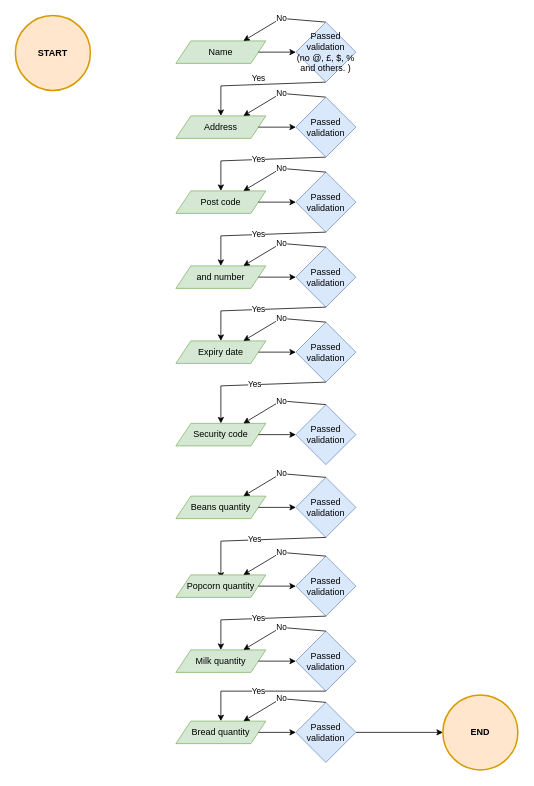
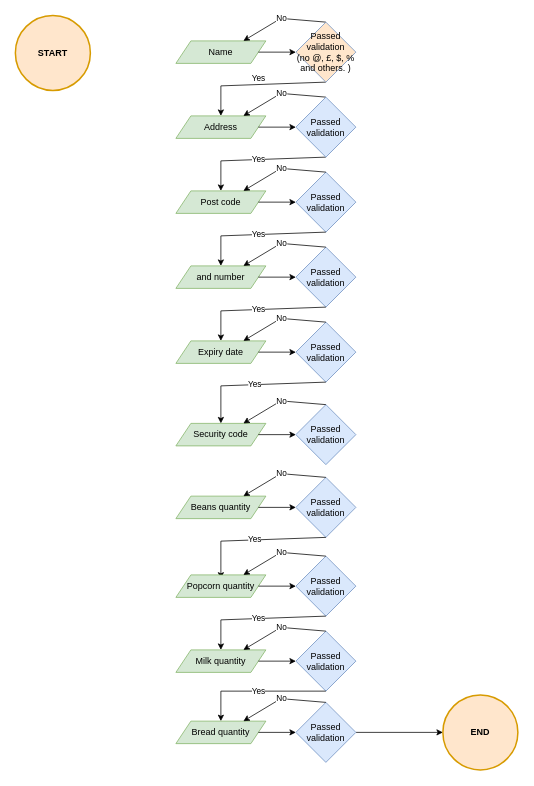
  <mxCell id="0" />
  <mxCell id="1" parent="0" />
  <mxCell id="2" value="&lt;b&gt;START&lt;/b&gt;" style="strokeWidth=2;html=1;shape=mxgraph.flowchart.start_2;whiteSpace=wrap;fillColor=#ffe6cc;strokeColor=#d79b00;" vertex="1" parent="1"><mxGeometry x="20" y="20" width="100" height="100" as="geometry" /></mxCell>
  <mxCell id="3" value="END" style="strokeWidth=2;html=1;shape=mxgraph.flowchart.start_2;whiteSpace=wrap;fontStyle=1;fillColor=#ffe6cc;strokeColor=#d79b00;" vertex="1" parent="1"><mxGeometry x="590" y="926" width="100" height="100" as="geometry" /></mxCell>
  <mxCell id="4" value="Name" style="shape=parallelogram;perimeter=parallelogramPerimeter;whiteSpace=wrap;html=1;fixedSize=1;strokeWidth=1;fillColor=#d5e8d4;strokeColor=#82b366;" vertex="1" parent="1"><mxGeometry x="234" y="54" width="120" height="30" as="geometry" /></mxCell>
  <mxCell id="5" value="" style="edgeStyle=orthogonalEdgeStyle;rounded=0;orthogonalLoop=1;jettySize=auto;html=1;entryX=0;entryY=0.5;entryDx=0;entryDy=0;" edge="1" parent="1" source="4" target="31"><mxGeometry relative="1" as="geometry"><mxPoint x="394" y="69" as="targetPoint" /></mxGeometry></mxCell>
  <mxCell id="6" value="No" style="endArrow=classic;html=1;rounded=0;exitX=0.5;exitY=0;exitDx=0;exitDy=0;entryX=0.75;entryY=0;entryDx=0;entryDy=0;" edge="1" parent="1" source="31" target="4"><mxGeometry width="50" height="50" relative="1" as="geometry"><mxPoint x="434" y="29" as="sourcePoint" /><mxPoint x="324" y="44" as="targetPoint" /><Array as="points"><mxPoint x="374" y="24" /></Array></mxGeometry></mxCell>
  <mxCell id="7" value="Yes" style="endArrow=classic;html=1;rounded=0;entryX=0.5;entryY=0;entryDx=0;entryDy=0;exitX=0.5;exitY=1;exitDx=0;exitDy=0;" edge="1" parent="1" source="31" target="8"><mxGeometry x="-0.003" y="-8" width="50" height="50" relative="1" as="geometry"><mxPoint x="434" y="109" as="sourcePoint" /><mxPoint x="294" y="144" as="targetPoint" /><Array as="points"><mxPoint x="294" y="114" /></Array><mxPoint as="offset" /></mxGeometry></mxCell>
  <mxCell id="8" value="Address" style="shape=parallelogram;perimeter=parallelogramPerimeter;whiteSpace=wrap;html=1;fixedSize=1;strokeWidth=1;fillColor=#d5e8d4;strokeColor=#82b366;" vertex="1" parent="1"><mxGeometry x="234" y="154" width="120" height="30" as="geometry" /></mxCell>
  <mxCell id="9" value="" style="edgeStyle=orthogonalEdgeStyle;rounded=0;orthogonalLoop=1;jettySize=auto;html=1;entryX=0;entryY=0.5;entryDx=0;entryDy=0;" edge="1" parent="1" source="8" target="32"><mxGeometry relative="1" as="geometry"><mxPoint x="394" y="169" as="targetPoint" /></mxGeometry></mxCell>
  <mxCell id="10" value="No" style="endArrow=classic;html=1;rounded=0;exitX=0.5;exitY=0;exitDx=0;exitDy=0;entryX=0.75;entryY=0;entryDx=0;entryDy=0;" edge="1" parent="1" source="32" target="8"><mxGeometry width="50" height="50" relative="1" as="geometry"><mxPoint x="434" y="129" as="sourcePoint" /><mxPoint x="324" y="144" as="targetPoint" /><Array as="points"><mxPoint x="374" y="124" /></Array></mxGeometry></mxCell>
  <mxCell id="11" value="Yes" style="endArrow=classic;html=1;rounded=0;exitX=0.5;exitY=1;exitDx=0;exitDy=0;entryX=0.5;entryY=0;entryDx=0;entryDy=0;" edge="1" parent="1" source="32" target="12"><mxGeometry width="50" height="50" relative="1" as="geometry"><mxPoint x="434" y="209" as="sourcePoint" /><mxPoint x="294" y="244" as="targetPoint" /><Array as="points"><mxPoint x="294" y="214" /></Array></mxGeometry></mxCell>
  <mxCell id="12" value="Post code" style="shape=parallelogram;perimeter=parallelogramPerimeter;whiteSpace=wrap;html=1;fixedSize=1;strokeWidth=1;fillColor=#d5e8d4;strokeColor=#82b366;" vertex="1" parent="1"><mxGeometry x="234" y="254" width="120" height="30" as="geometry" /></mxCell>
  <mxCell id="13" value="Passed validation" style="rhombus;whiteSpace=wrap;html=1;strokeWidth=1;fillColor=#dae8fc;strokeColor=#6c8ebf;" vertex="1" parent="1"><mxGeometry x="394" y="229" width="80" height="80" as="geometry" /></mxCell>
  <mxCell id="14" value="" style="edgeStyle=orthogonalEdgeStyle;rounded=0;orthogonalLoop=1;jettySize=auto;html=1;" edge="1" parent="1" source="12" target="13"><mxGeometry relative="1" as="geometry" /></mxCell>
  <mxCell id="15" value="No" style="endArrow=classic;html=1;rounded=0;exitX=0.5;exitY=0;exitDx=0;exitDy=0;entryX=0.75;entryY=0;entryDx=0;entryDy=0;" edge="1" parent="1" source="13" target="12"><mxGeometry width="50" height="50" relative="1" as="geometry"><mxPoint x="534" y="324" as="sourcePoint" /><mxPoint x="324" y="244" as="targetPoint" /><Array as="points"><mxPoint x="374" y="224" /></Array></mxGeometry></mxCell>
  <mxCell id="16" value="Yes" style="endArrow=classic;html=1;rounded=0;exitX=0.5;exitY=1;exitDx=0;exitDy=0;entryX=0.5;entryY=0;entryDx=0;entryDy=0;" edge="1" parent="1" source="13" target="17"><mxGeometry width="50" height="50" relative="1" as="geometry"><mxPoint x="434" y="334" as="sourcePoint" /><mxPoint x="294" y="344" as="targetPoint" /><Array as="points"><mxPoint x="294" y="314" /></Array></mxGeometry></mxCell>
  <mxCell id="17" value="and number" style="shape=parallelogram;perimeter=parallelogramPerimeter;whiteSpace=wrap;html=1;fixedSize=1;strokeWidth=1;fillColor=#d5e8d4;strokeColor=#82b366;" vertex="1" parent="1"><mxGeometry x="234" y="354" width="120" height="30" as="geometry" /></mxCell>
  <mxCell id="18" value="Passed validation" style="rhombus;whiteSpace=wrap;html=1;strokeWidth=1;fillColor=#dae8fc;strokeColor=#6c8ebf;" vertex="1" parent="1"><mxGeometry x="394" y="329" width="80" height="80" as="geometry" /></mxCell>
  <mxCell id="19" value="" style="edgeStyle=orthogonalEdgeStyle;rounded=0;orthogonalLoop=1;jettySize=auto;html=1;" edge="1" parent="1" source="17" target="18"><mxGeometry relative="1" as="geometry" /></mxCell>
  <mxCell id="20" value="No" style="endArrow=classic;html=1;rounded=0;exitX=0.5;exitY=0;exitDx=0;exitDy=0;entryX=0.75;entryY=0;entryDx=0;entryDy=0;" edge="1" parent="1" source="18" target="17"><mxGeometry width="50" height="50" relative="1" as="geometry"><mxPoint x="534" y="424" as="sourcePoint" /><mxPoint x="324" y="344" as="targetPoint" /><Array as="points"><mxPoint x="374" y="324" /></Array></mxGeometry></mxCell>
  <mxCell id="21" value="Yes" style="endArrow=classic;html=1;rounded=0;exitX=0.5;exitY=1;exitDx=0;exitDy=0;entryX=0.5;entryY=0;entryDx=0;entryDy=0;" edge="1" parent="1" source="18" target="22"><mxGeometry width="50" height="50" relative="1" as="geometry"><mxPoint x="434" y="434" as="sourcePoint" /><mxPoint x="294" y="464" as="targetPoint" /><Array as="points"><mxPoint x="294" y="414" /></Array></mxGeometry></mxCell>
  <mxCell id="22" value="Expiry date" style="shape=parallelogram;perimeter=parallelogramPerimeter;whiteSpace=wrap;html=1;fixedSize=1;strokeWidth=1;fillColor=#d5e8d4;strokeColor=#82b366;" vertex="1" parent="1"><mxGeometry x="234" y="454" width="120" height="30" as="geometry" /></mxCell>
  <mxCell id="23" value="Passed validation" style="rhombus;whiteSpace=wrap;html=1;strokeWidth=1;fillColor=#dae8fc;strokeColor=#6c8ebf;" vertex="1" parent="1"><mxGeometry x="394" y="429" width="80" height="80" as="geometry" /></mxCell>
  <mxCell id="24" value="" style="edgeStyle=orthogonalEdgeStyle;rounded=0;orthogonalLoop=1;jettySize=auto;html=1;" edge="1" parent="1" source="22" target="23"><mxGeometry relative="1" as="geometry" /></mxCell>
  <mxCell id="25" value="No" style="endArrow=classic;html=1;rounded=0;exitX=0.5;exitY=0;exitDx=0;exitDy=0;entryX=0.75;entryY=0;entryDx=0;entryDy=0;" edge="1" parent="1" source="23" target="22"><mxGeometry width="50" height="50" relative="1" as="geometry"><mxPoint x="534" y="524" as="sourcePoint" /><mxPoint x="324" y="444" as="targetPoint" /><Array as="points"><mxPoint x="374" y="424" /></Array></mxGeometry></mxCell>
  <mxCell id="26" value="Yes" style="endArrow=classic;html=1;rounded=0;exitX=0.5;exitY=1;exitDx=0;exitDy=0;entryX=0.5;entryY=0;entryDx=0;entryDy=0;" edge="1" parent="1" source="23" target="27"><mxGeometry width="50" height="50" relative="1" as="geometry"><mxPoint x="434" y="534" as="sourcePoint" /><mxPoint x="294" y="564" as="targetPoint" /><Array as="points"><mxPoint x="294" y="514" /></Array></mxGeometry></mxCell>
  <mxCell id="27" value="Security code" style="shape=parallelogram;perimeter=parallelogramPerimeter;whiteSpace=wrap;html=1;fixedSize=1;strokeWidth=1;fillColor=#d5e8d4;strokeColor=#82b366;" vertex="1" parent="1"><mxGeometry x="234" y="564" width="120" height="30" as="geometry" /></mxCell>
  <mxCell id="28" value="Passed validation" style="rhombus;whiteSpace=wrap;html=1;strokeWidth=1;fillColor=#dae8fc;strokeColor=#6c8ebf;" vertex="1" parent="1"><mxGeometry x="394" y="539" width="80" height="80" as="geometry" /></mxCell>
  <mxCell id="29" value="" style="edgeStyle=orthogonalEdgeStyle;rounded=0;orthogonalLoop=1;jettySize=auto;html=1;" edge="1" parent="1" source="27" target="28"><mxGeometry relative="1" as="geometry" /></mxCell>
  <mxCell id="30" value="No" style="endArrow=classic;html=1;rounded=0;exitX=0.5;exitY=0;exitDx=0;exitDy=0;entryX=0.75;entryY=0;entryDx=0;entryDy=0;" edge="1" parent="1" source="28" target="27"><mxGeometry width="50" height="50" relative="1" as="geometry"><mxPoint x="534" y="634" as="sourcePoint" /><mxPoint x="324" y="554" as="targetPoint" /><Array as="points"><mxPoint x="374" y="534" /></Array></mxGeometry></mxCell>
- <mxCell id="31" value="Passed validation (no&amp;nbsp;@, £, $, % and others. )" style="rhombus;whiteSpace=wrap;html=1;strokeWidth=1;fillColor=#dae8fc;strokeColor=#6c8ebf;" vertex="1" parent="1"><mxGeometry x="394" y="29" width="80" height="80" as="geometry" /></mxCell>
+ <mxCell id="31" value="Passed validation (no&amp;nbsp;@, £, $, % and others. )" style="rhombus;whiteSpace=wrap;html=1;strokeWidth=1;fillColor=#ffe6cc;strokeColor=#6c8ebf;" vertex="1" parent="1"><mxGeometry x="394" y="29" width="80" height="80" as="geometry" /></mxCell>
  <mxCell id="32" value="Passed validation" style="rhombus;whiteSpace=wrap;html=1;strokeWidth=1;fillColor=#dae8fc;strokeColor=#6c8ebf;" vertex="1" parent="1"><mxGeometry x="394" y="129" width="80" height="80" as="geometry" /></mxCell>
  <mxCell id="33" value="Beans quantity" style="shape=parallelogram;perimeter=parallelogramPerimeter;whiteSpace=wrap;html=1;fixedSize=1;strokeWidth=1;fillColor=#d5e8d4;strokeColor=#82b366;" vertex="1" parent="1"><mxGeometry x="234" y="661" width="120" height="30" as="geometry" /></mxCell>
  <mxCell id="34" value="Passed validation" style="rhombus;whiteSpace=wrap;html=1;strokeWidth=1;fillColor=#dae8fc;strokeColor=#6c8ebf;" vertex="1" parent="1"><mxGeometry x="394" y="636" width="80" height="80" as="geometry" /></mxCell>
  <mxCell id="35" value="" style="edgeStyle=orthogonalEdgeStyle;rounded=0;orthogonalLoop=1;jettySize=auto;html=1;" edge="1" parent="1" source="33" target="34"><mxGeometry relative="1" as="geometry" /></mxCell>
  <mxCell id="36" value="No" style="endArrow=classic;html=1;rounded=0;exitX=0.5;exitY=0;exitDx=0;exitDy=0;entryX=0.75;entryY=0;entryDx=0;entryDy=0;" edge="1" parent="1" source="34" target="33"><mxGeometry width="50" height="50" relative="1" as="geometry"><mxPoint x="534" y="731" as="sourcePoint" /><mxPoint x="324" y="651" as="targetPoint" /><Array as="points"><mxPoint x="374" y="631" /></Array></mxGeometry></mxCell>
  <mxCell id="37" value="Yes" style="endArrow=classic;html=1;rounded=0;exitX=0.5;exitY=1;exitDx=0;exitDy=0;entryX=0.5;entryY=0.167;entryDx=0;entryDy=0;entryPerimeter=0;" edge="1" parent="1" source="34" target="38"><mxGeometry width="50" height="50" relative="1" as="geometry"><mxPoint x="434" y="741" as="sourcePoint" /><mxPoint x="294" y="761" as="targetPoint" /><Array as="points"><mxPoint x="294" y="721" /></Array></mxGeometry></mxCell>
  <mxCell id="38" value="Popcorn quantity" style="shape=parallelogram;perimeter=parallelogramPerimeter;whiteSpace=wrap;html=1;fixedSize=1;strokeWidth=1;fillColor=#d5e8d4;strokeColor=#82b366;" vertex="1" parent="1"><mxGeometry x="234" y="766" width="120" height="30" as="geometry" /></mxCell>
  <mxCell id="39" value="Passed validation" style="rhombus;whiteSpace=wrap;html=1;strokeWidth=1;fillColor=#dae8fc;strokeColor=#6c8ebf;" vertex="1" parent="1"><mxGeometry x="394" y="741" width="80" height="80" as="geometry" /></mxCell>
  <mxCell id="40" value="" style="edgeStyle=orthogonalEdgeStyle;rounded=0;orthogonalLoop=1;jettySize=auto;html=1;" edge="1" parent="1" source="38" target="39"><mxGeometry relative="1" as="geometry" /></mxCell>
  <mxCell id="41" value="No" style="endArrow=classic;html=1;rounded=0;exitX=0.5;exitY=0;exitDx=0;exitDy=0;entryX=0.75;entryY=0;entryDx=0;entryDy=0;" edge="1" parent="1" source="39" target="38"><mxGeometry width="50" height="50" relative="1" as="geometry"><mxPoint x="534" y="836" as="sourcePoint" /><mxPoint x="324" y="756" as="targetPoint" /><Array as="points"><mxPoint x="374" y="736" /></Array></mxGeometry></mxCell>
  <mxCell id="42" value="Yes" style="endArrow=classic;html=1;rounded=0;exitX=0.5;exitY=1;exitDx=0;exitDy=0;entryX=0.5;entryY=0;entryDx=0;entryDy=0;" edge="1" parent="1" source="39" target="43"><mxGeometry width="50" height="50" relative="1" as="geometry"><mxPoint x="434" y="846" as="sourcePoint" /><mxPoint x="294" y="866" as="targetPoint" /><Array as="points"><mxPoint x="294" y="826" /></Array></mxGeometry></mxCell>
  <mxCell id="43" value="Milk quantity" style="shape=parallelogram;perimeter=parallelogramPerimeter;whiteSpace=wrap;html=1;fixedSize=1;strokeWidth=1;fillColor=#d5e8d4;strokeColor=#82b366;" vertex="1" parent="1"><mxGeometry x="234" y="866" width="120" height="30" as="geometry" /></mxCell>
  <mxCell id="44" value="Passed validation" style="rhombus;whiteSpace=wrap;html=1;strokeWidth=1;fillColor=#dae8fc;strokeColor=#6c8ebf;" vertex="1" parent="1"><mxGeometry x="394" y="841" width="80" height="80" as="geometry" /></mxCell>
  <mxCell id="45" value="" style="edgeStyle=orthogonalEdgeStyle;rounded=0;orthogonalLoop=1;jettySize=auto;html=1;" edge="1" parent="1" source="43" target="44"><mxGeometry relative="1" as="geometry" /></mxCell>
  <mxCell id="46" value="No" style="endArrow=classic;html=1;rounded=0;exitX=0.5;exitY=0;exitDx=0;exitDy=0;entryX=0.75;entryY=0;entryDx=0;entryDy=0;" edge="1" parent="1" source="44" target="43"><mxGeometry width="50" height="50" relative="1" as="geometry"><mxPoint x="534" y="936" as="sourcePoint" /><mxPoint x="324" y="856" as="targetPoint" /><Array as="points"><mxPoint x="374" y="836" /></Array></mxGeometry></mxCell>
  <mxCell id="47" value="Yes" style="endArrow=classic;html=1;rounded=0;exitX=0.5;exitY=1;exitDx=0;exitDy=0;entryX=0.5;entryY=0;entryDx=0;entryDy=0;" edge="1" parent="1" source="44" target="48"><mxGeometry width="50" height="50" relative="1" as="geometry"><mxPoint x="434" y="961" as="sourcePoint" /><mxPoint x="294" y="961" as="targetPoint" /><Array as="points"><mxPoint x="294" y="921" /></Array></mxGeometry></mxCell>
  <mxCell id="48" value="Bread quantity" style="shape=parallelogram;perimeter=parallelogramPerimeter;whiteSpace=wrap;html=1;fixedSize=1;strokeWidth=1;fillColor=#d5e8d4;strokeColor=#82b366;" vertex="1" parent="1"><mxGeometry x="234" y="961" width="120" height="30" as="geometry" /></mxCell>
  <mxCell id="49" value="" style="edgeStyle=orthogonalEdgeStyle;rounded=0;orthogonalLoop=1;jettySize=auto;html=1;" edge="1" parent="1" source="50" target="3"><mxGeometry relative="1" as="geometry" /></mxCell>
  <mxCell id="50" value="Passed validation" style="rhombus;whiteSpace=wrap;html=1;strokeWidth=1;fillColor=#dae8fc;strokeColor=#6c8ebf;" vertex="1" parent="1"><mxGeometry x="394" y="936" width="80" height="80" as="geometry" /></mxCell>
  <mxCell id="51" value="" style="edgeStyle=orthogonalEdgeStyle;rounded=0;orthogonalLoop=1;jettySize=auto;html=1;" edge="1" parent="1" source="48" target="50"><mxGeometry relative="1" as="geometry" /></mxCell>
  <mxCell id="52" value="No" style="endArrow=classic;html=1;rounded=0;exitX=0.5;exitY=0;exitDx=0;exitDy=0;entryX=0.75;entryY=0;entryDx=0;entryDy=0;" edge="1" parent="1" source="50" target="48"><mxGeometry width="50" height="50" relative="1" as="geometry"><mxPoint x="534" y="1031" as="sourcePoint" /><mxPoint x="324" y="951" as="targetPoint" /><Array as="points"><mxPoint x="374" y="931" /></Array></mxGeometry></mxCell>
